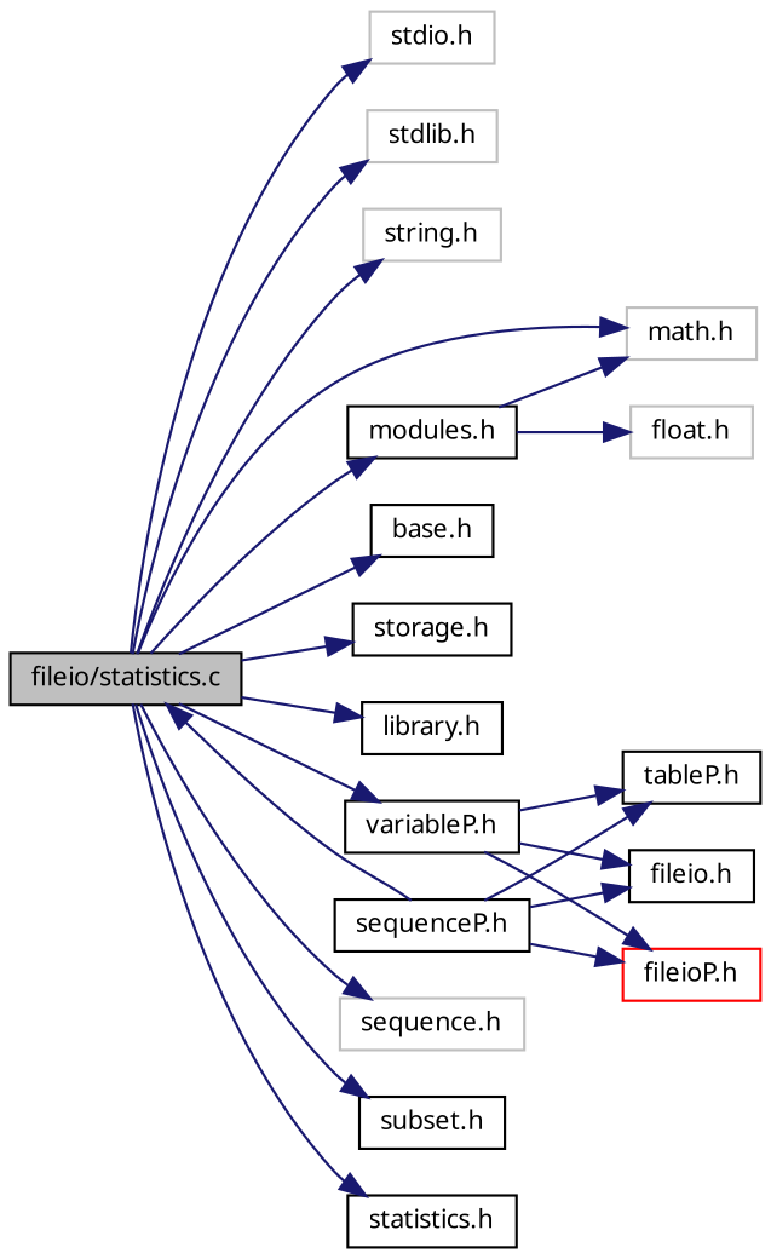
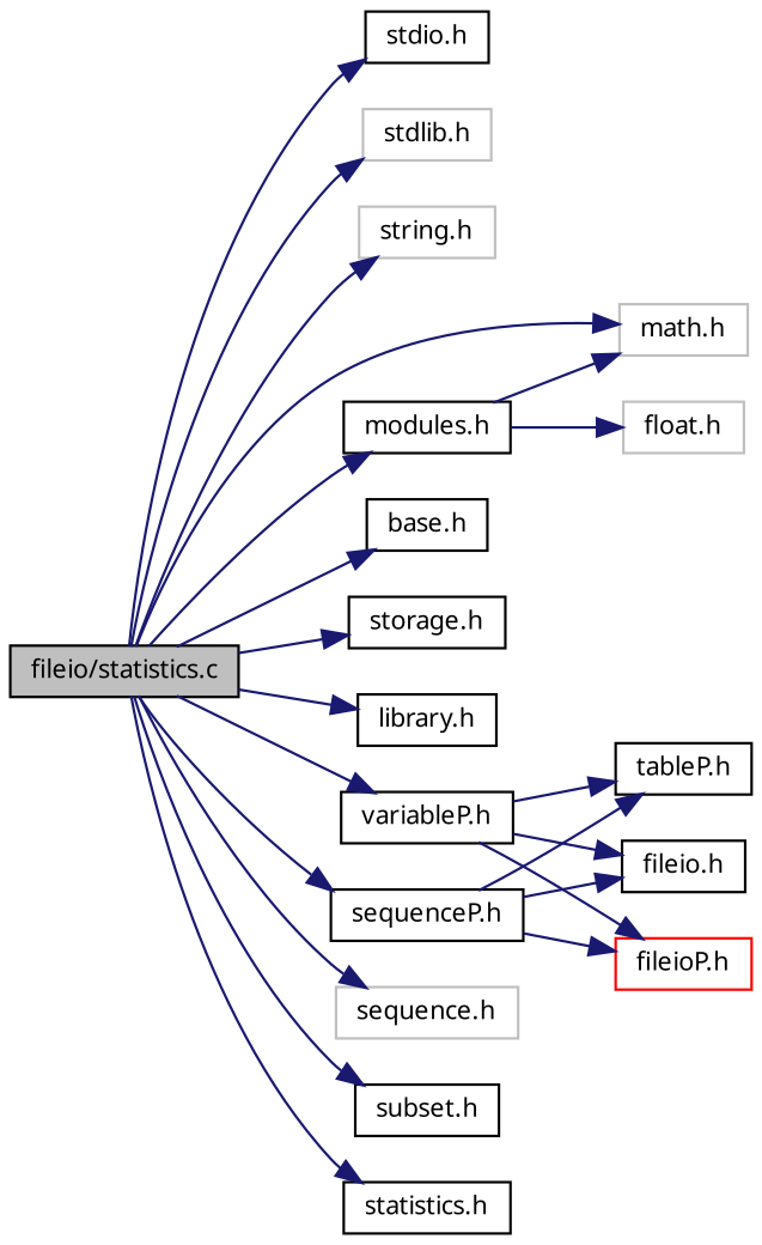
  digraph {
    rankdir=LR
    node [color=black fillcolor=white fontname="FreeSans.ttf" fontsize=10 shape=record style=filled]
    edge [color=midnightblue fontname="FreeSans.ttf" fontsize=10 labelfontname="FreeSans.ttf" labelfontsize=10 style=solid]
    n1 [fillcolor=grey75 fontcolor=black height=0.2 label="fileio/statistics.c" width=0.4]
-   n2 [color=grey75 height=0.2 label="stdio.h" width=0.4]
+   n2 [height=0.2 label="stdio.h" width=0.4]
    n3 [color=grey75 height=0.2 label="stdlib.h" width=0.4]
    n4 [color=grey75 height=0.2 label="string.h" width=0.4]
    n5 [color=grey75 height=0.2 label="math.h" width=0.4]
    n6 [height=0.2 label="base.h" width=0.4]
    n7 [height=0.2 label="storage.h" width=0.4]
    n8 [height=0.2 label="library.h" width=0.4]
    n9 [height=0.2 label="sequenceP.h" width=0.4]
    n10 [color=grey75 height=0.2 label="sequence.h" width=0.4]
    n11 [height=0.2 label="subset.h" width=0.4]
    n12 [height=0.2 label="variableP.h" width=0.4]
    n13 [height=0.2 label="modules.h" width=0.4]
    n14 [height=0.2 label="statistics.h" width=0.4]
    n15 [height=0.2 label="tableP.h" width=0.4]
    n16 [height=0.2 label="fileio.h" width=0.4]
    n17 [color=red height=0.2 label="fileioP.h" width=0.4]
    n18 [color=grey75 height=0.2 label="float.h" width=0.4]
    n1 -> n2
    n1 -> n3
    n1 -> n4
    n1 -> n5
    n1 -> n6
    n1 -> n7
    n1 -> n8
-   n9 -> n1
+   n1 -> n9
    n1 -> n10
    n1 -> n11
    n1 -> n12
    n1 -> n13
    n1 -> n14
    n9 -> n15
    n9 -> n16
    n9 -> n17
    n12 -> n15
    n12 -> n16
    n12 -> n17
    n13 -> n5
    n13 -> n18
  }
